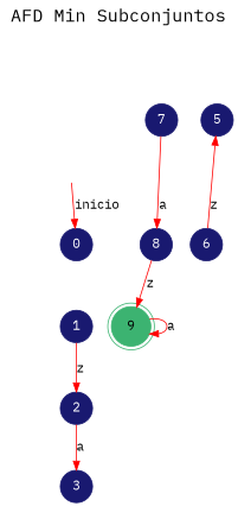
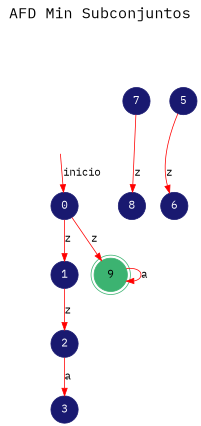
  digraph {
    fontname="IBM Plex Mono"
    fontsize=20
    label="AFD Min Subconjuntos"
    labelloc=t
    rankdir=TB
    node [color=midnightblue fontname="IBM Plex Mono" shape=circle style=filled fontcolor=white]
    edge [color=red fontname="IBM Plex Mono"]
    9 [color=mediumseagreen shape=doublecircle fontcolor=""]
    secret_node [style=invis]
    0
    1
    2
    3
    5
    6
    7
    8
    9 -> 9 [label=a]
    secret_node -> 0 [label=inicio]
+   0 -> 1 [label=z]
    1 -> 2 [label=z]
    2 -> 3 [label=a]
-   6 -> 5 [label=z]
-   7 -> 8 [label=a]
-   8 -> 9 [label=z]
+   5 -> 6 [label=z]
+   7 -> 8 [label=z]
+   0 -> 9 [label=z]
  }
